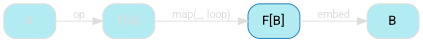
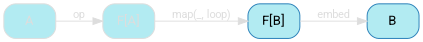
  digraph {
    rankdir=LR
    splines=false
    node [color="#dddddd" fillcolor="#b2ebf2" fontcolor="#dddddd" fontname="Segoe UI,Roboto,Helvetica,Arial,sans-serif" shape=rectangle style="rounded,filled"]
    edge [color="#dddddd" fontcolor="#dddddd" fontname="Segoe UI,Roboto,Helvetica,Arial,sans-serif" fontsize=11]
    n1 [label="F[A]"]
    n2 [color="#2980B9" fontcolor="#000000" label="F[B]"]
-   B [fontcolor="#000000"]
+   B [color="#2980B9" fontcolor="#000000"]
    A
    n1 -> n2 [label="map(_, loop)"]
    n2 -> B [label=embed]
    A -> n1 [label=op]
  }
